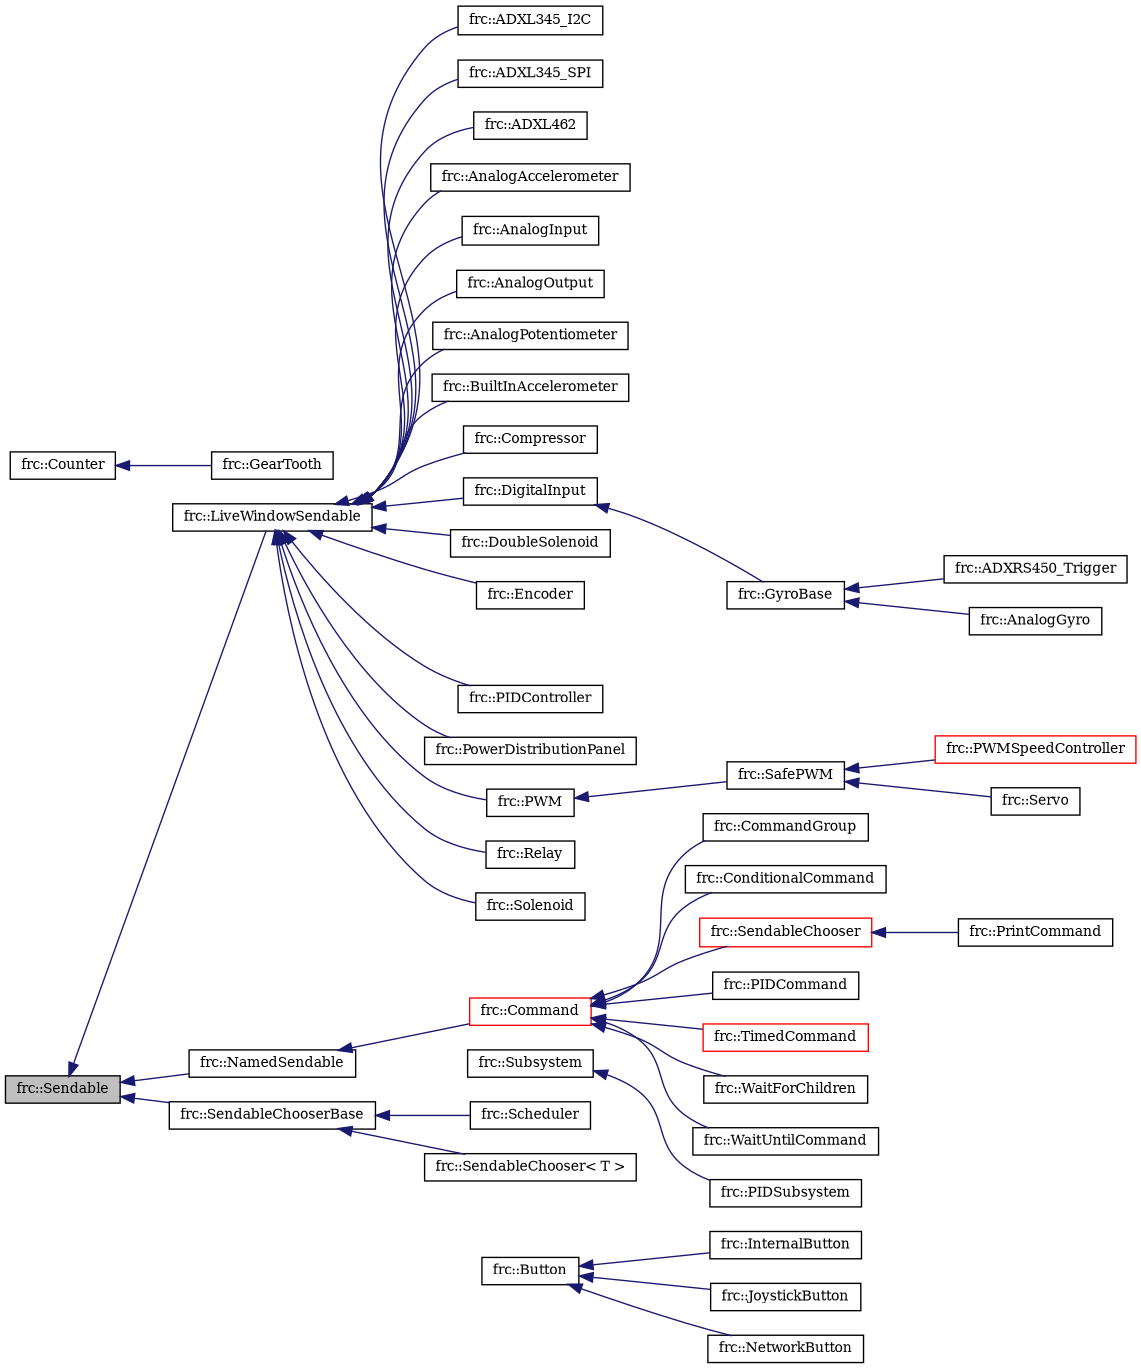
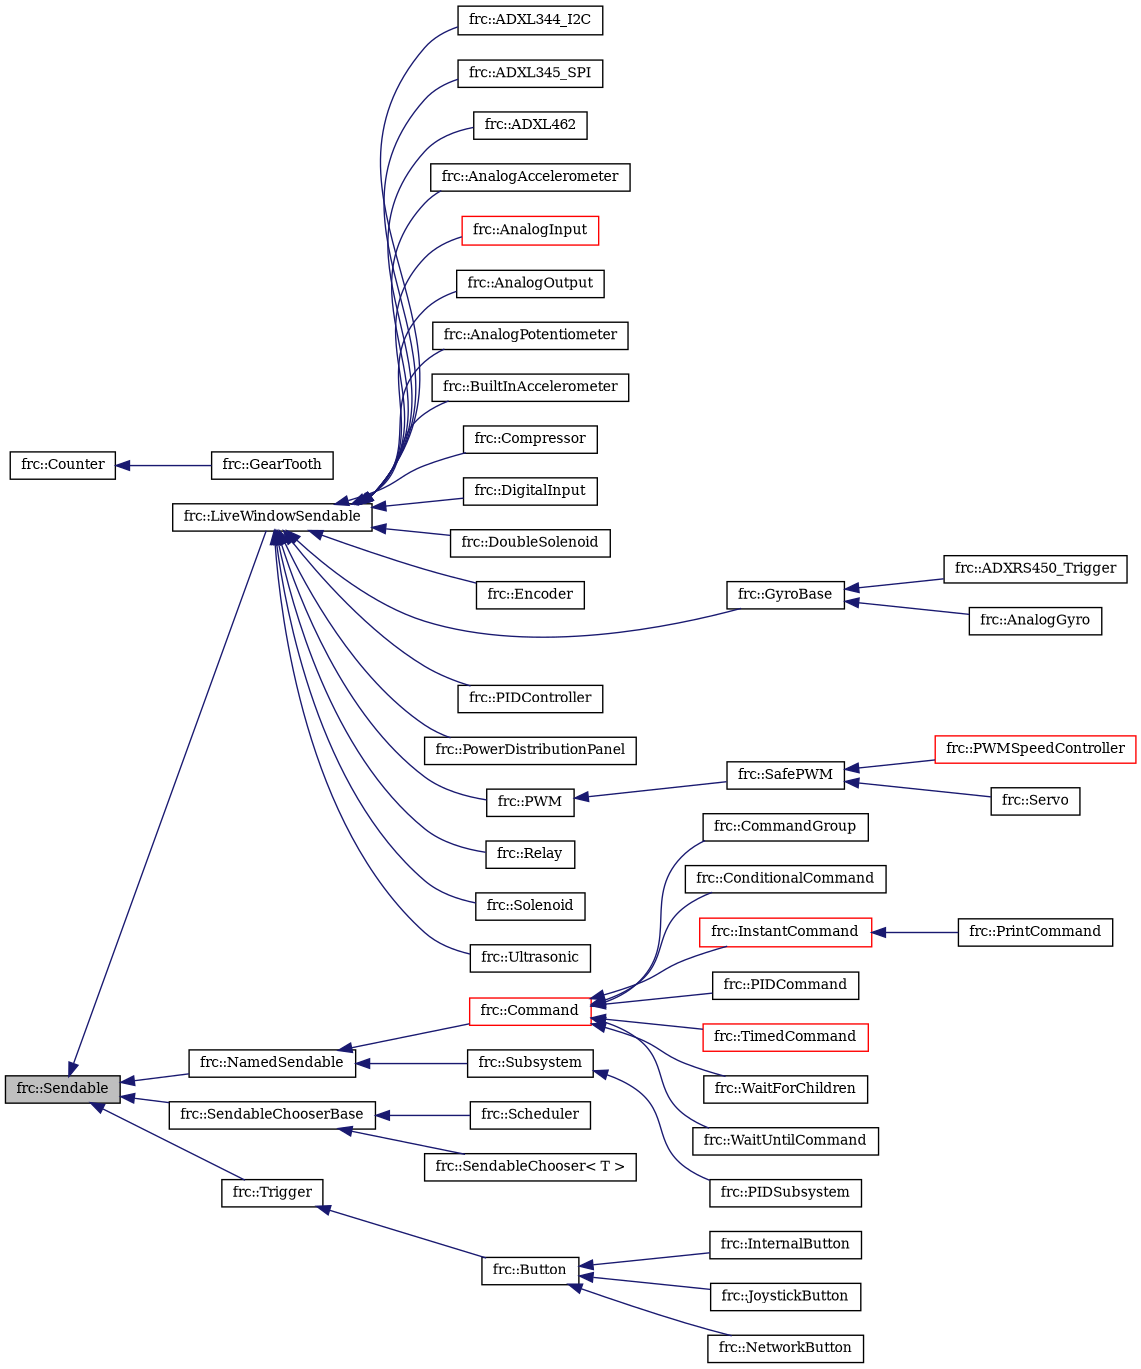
  digraph {
    fontname="DejaVu Serif"
    rankdir=LR
    node [color=black fillcolor=white fontname="DejaVu Serif" fontsize=10 shape=record style=filled]
    edge [color=midnightblue dir=back fontname="DejaVu Serif" fontsize=10 labelfontname=Helvetica labelfontsize=10 style=solid]
    n1 [fillcolor=grey75 fontcolor=black height=0.2 label="frc::Sendable" width=0.4]
    n2 [height=0.2 label="frc::LiveWindowSendable" width=0.4]
    n3 [height=0.2 label="frc::NamedSendable" width=0.4]
    n4 [height=0.2 label="frc::SendableChooserBase" width=0.4]
-   n6 [height=0.2 label="frc::ADXL345_I2C" width=0.4]
+   n5 [height=0.2 label="frc::Trigger" width=0.4]
+   n6 [height=0.2 label="frc::ADXL344_I2C" width=0.4]
    n7 [height=0.2 label="frc::ADXL345_SPI" width=0.4]
    n8 [height=0.2 label="frc::ADXL462" width=0.4]
    n9 [height=0.2 label="frc::AnalogAccelerometer" width=0.4]
-   n10 [height=0.2 label="frc::AnalogInput" width=0.4]
+   n10 [color=red height=0.2 label="frc::AnalogInput" width=0.4]
    n11 [height=0.2 label="frc::AnalogOutput" width=0.4]
    n12 [height=0.2 label="frc::AnalogPotentiometer" width=0.4]
    n13 [height=0.2 label="frc::BuiltInAccelerometer" width=0.4]
    n14 [height=0.2 label="frc::Compressor" width=0.4]
    n15 [height=0.2 label="frc::DigitalInput" width=0.4]
    n16 [height=0.2 label="frc::DoubleSolenoid" width=0.4]
    n17 [height=0.2 label="frc::Encoder" width=0.4]
    n18 [height=0.2 label="frc::GyroBase" width=0.4]
    n19 [height=0.2 label="frc::PIDController" width=0.4]
    n20 [height=0.2 label="frc::PowerDistributionPanel" width=0.4]
    n21 [height=0.2 label="frc::PWM" width=0.4]
    n22 [height=0.2 label="frc::Relay" width=0.4]
    n23 [height=0.2 label="frc::Solenoid" width=0.4]
+   n24 [height=0.2 label="frc::Ultrasonic" width=0.4]
    n25 [color=red height=0.2 label="frc::Command" width=0.4]
    n26 [height=0.2 label="frc::Subsystem" width=0.4]
    n27 [height=0.2 label="frc::Scheduler" width=0.4]
    n28 [height=0.2 label="frc::SendableChooser\< T \>" width=0.4]
    n29 [height=0.2 label="frc::Button" width=0.4]
    n30 [height=0.2 label="frc::Counter" width=0.4]
    n31 [height=0.2 label="frc::GearTooth" width=0.4]
    n32 [height=0.2 label="frc::ADXRS450_Trigger" width=0.4]
    n33 [height=0.2 label="frc::AnalogGyro" width=0.4]
    n34 [height=0.2 label="frc::SafePWM" width=0.4]
    n35 [color=red height=0.2 label="frc::PWMSpeedController" width=0.4]
    n36 [height=0.2 label="frc::Servo" width=0.4]
    n37 [height=0.2 label="frc::CommandGroup" width=0.4]
    n38 [height=0.2 label="frc::ConditionalCommand" width=0.4]
-   n39 [color=red height=0.2 label="frc::SendableChooser" width=0.4]
+   n39 [color=red height=0.2 label="frc::InstantCommand" width=0.4]
    n40 [height=0.2 label="frc::PIDCommand" width=0.4]
    n41 [color=red height=0.2 label="frc::TimedCommand" width=0.4]
    n42 [height=0.2 label="frc::WaitForChildren" width=0.4]
    n43 [height=0.2 label="frc::WaitUntilCommand" width=0.4]
    n44 [height=0.2 label="frc::PIDSubsystem" width=0.4]
    n45 [height=0.2 label="frc::PrintCommand" width=0.4]
    n46 [height=0.2 label="frc::InternalButton" width=0.4]
    n47 [height=0.2 label="frc::JoystickButton" width=0.4]
    n48 [height=0.2 label="frc::NetworkButton" width=0.4]
    n1 -> n2
    n1 -> n3
    n1 -> n4
+   n1 -> n5
    n2 -> n6
    n2 -> n7
    n2 -> n8
    n2 -> n9
    n2 -> n10
    n2 -> n11
    n2 -> n12
    n2 -> n13
    n2 -> n14
    n2 -> n15
    n2 -> n16
    n2 -> n17
-   n15 -> n18
+   n2 -> n18
    n2 -> n19
    n2 -> n20
    n2 -> n21
    n2 -> n22
    n2 -> n23
+   n2 -> n24
    n3 -> n25
+   n3 -> n26
    n4 -> n27
    n4 -> n28
+   n5 -> n29
    n18 -> n32
    n18 -> n33
    n21 -> n34
    n25 -> n37
    n25 -> n38
    n25 -> n39
    n25 -> n40
    n25 -> n41
    n25 -> n42
    n25 -> n43
    n26 -> n44
    n29 -> n46
    n29 -> n47
    n29 -> n48
    n30 -> n31
    n34 -> n35
    n34 -> n36
    n39 -> n45
  }
